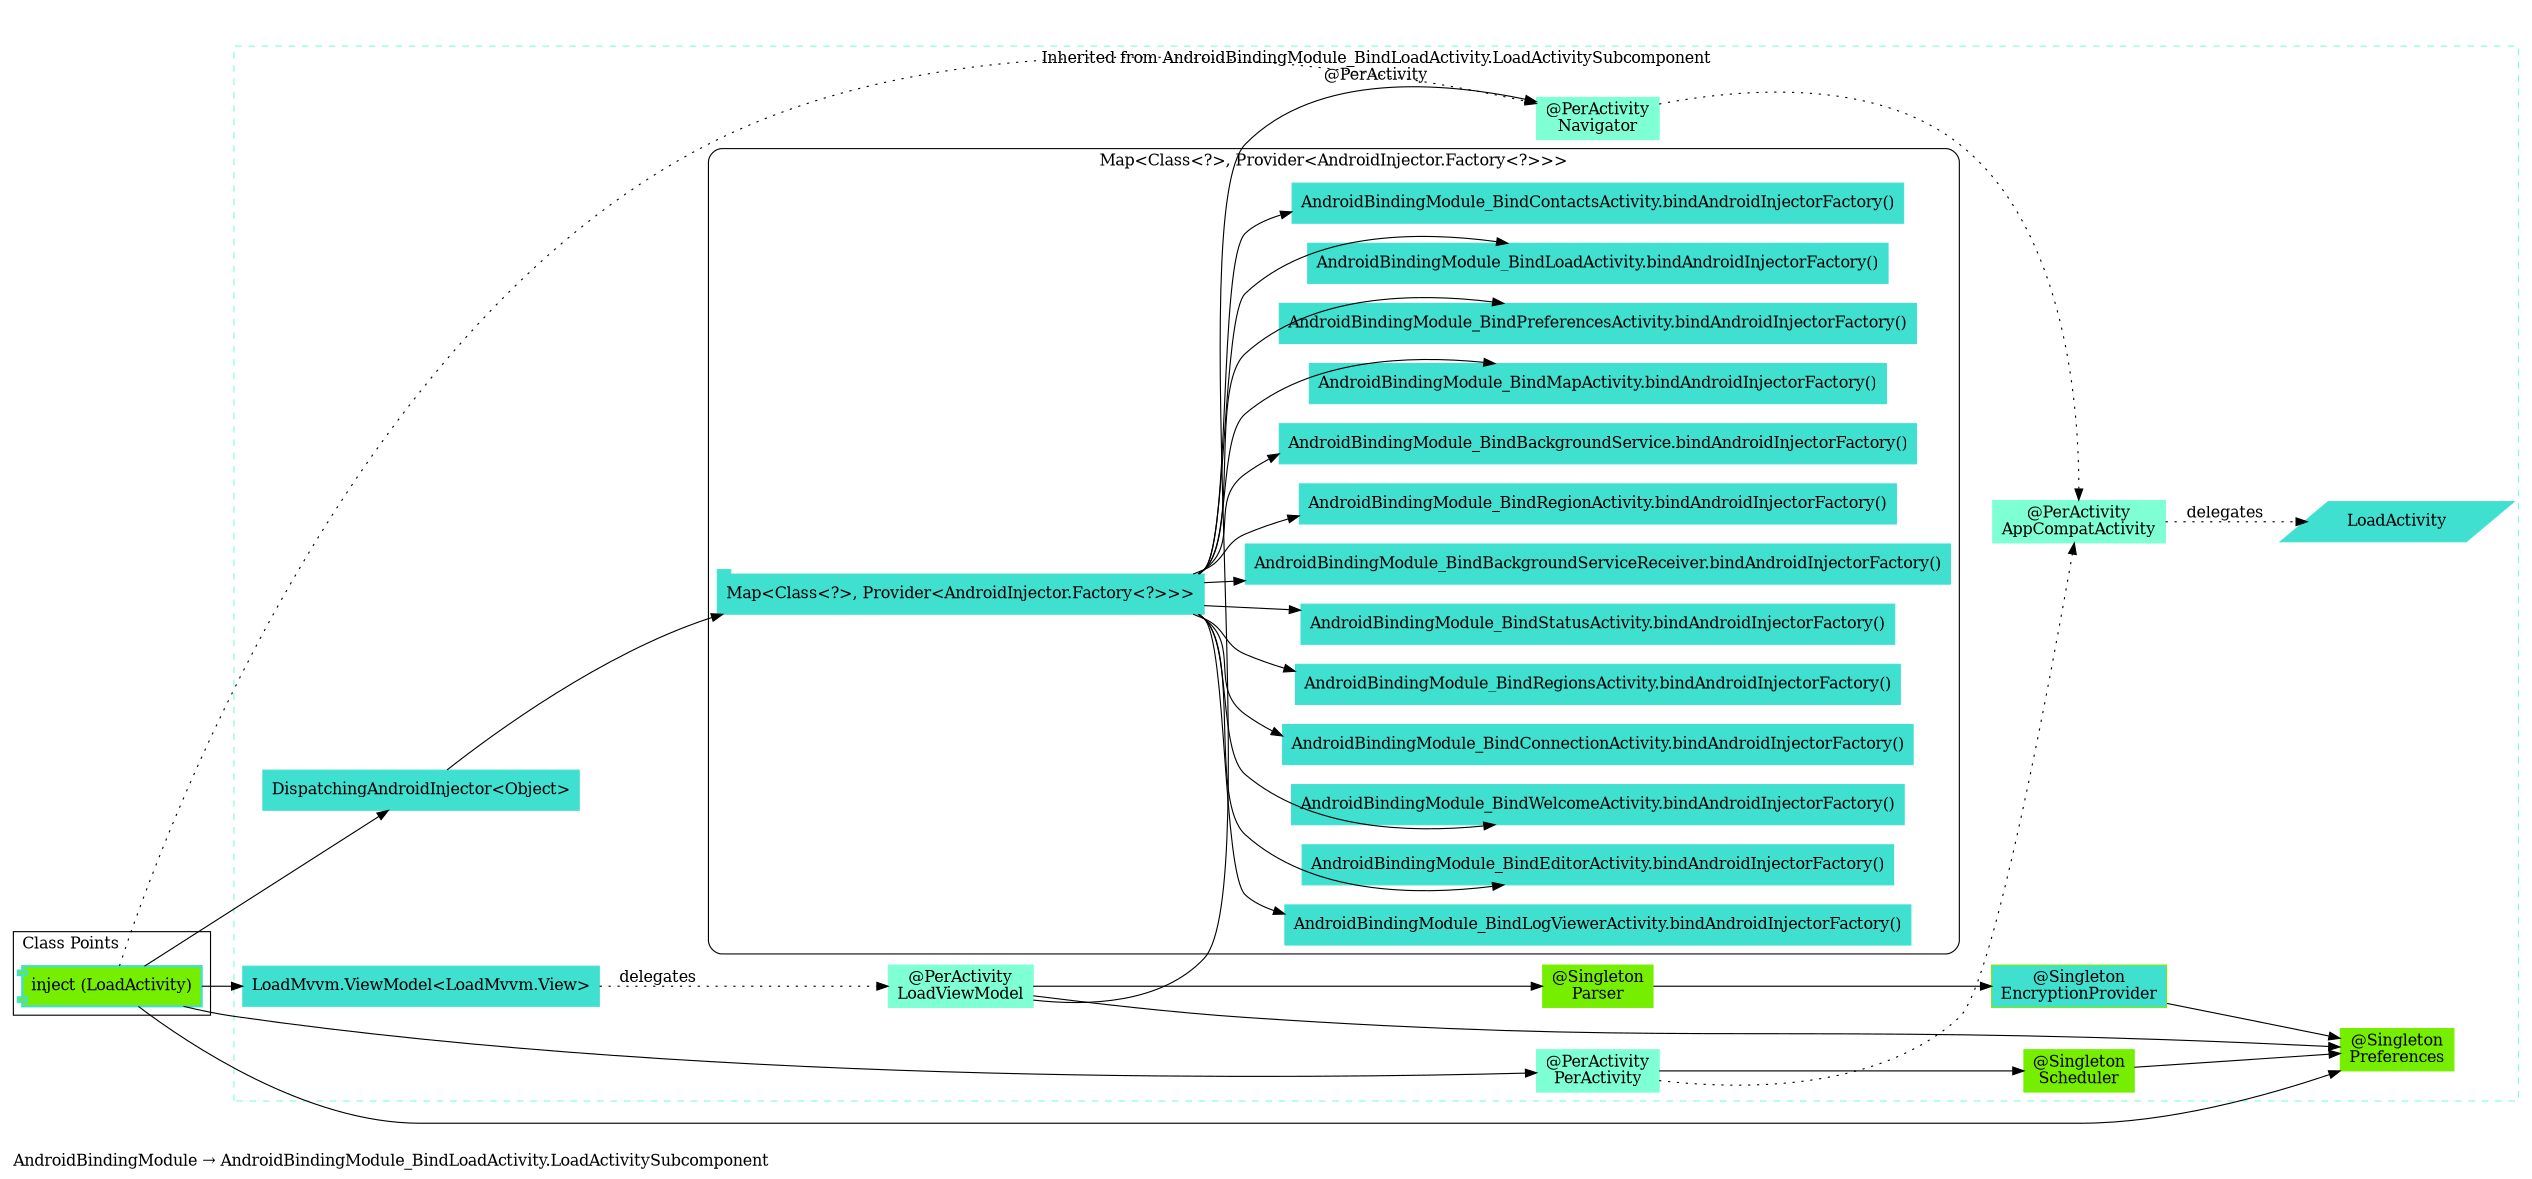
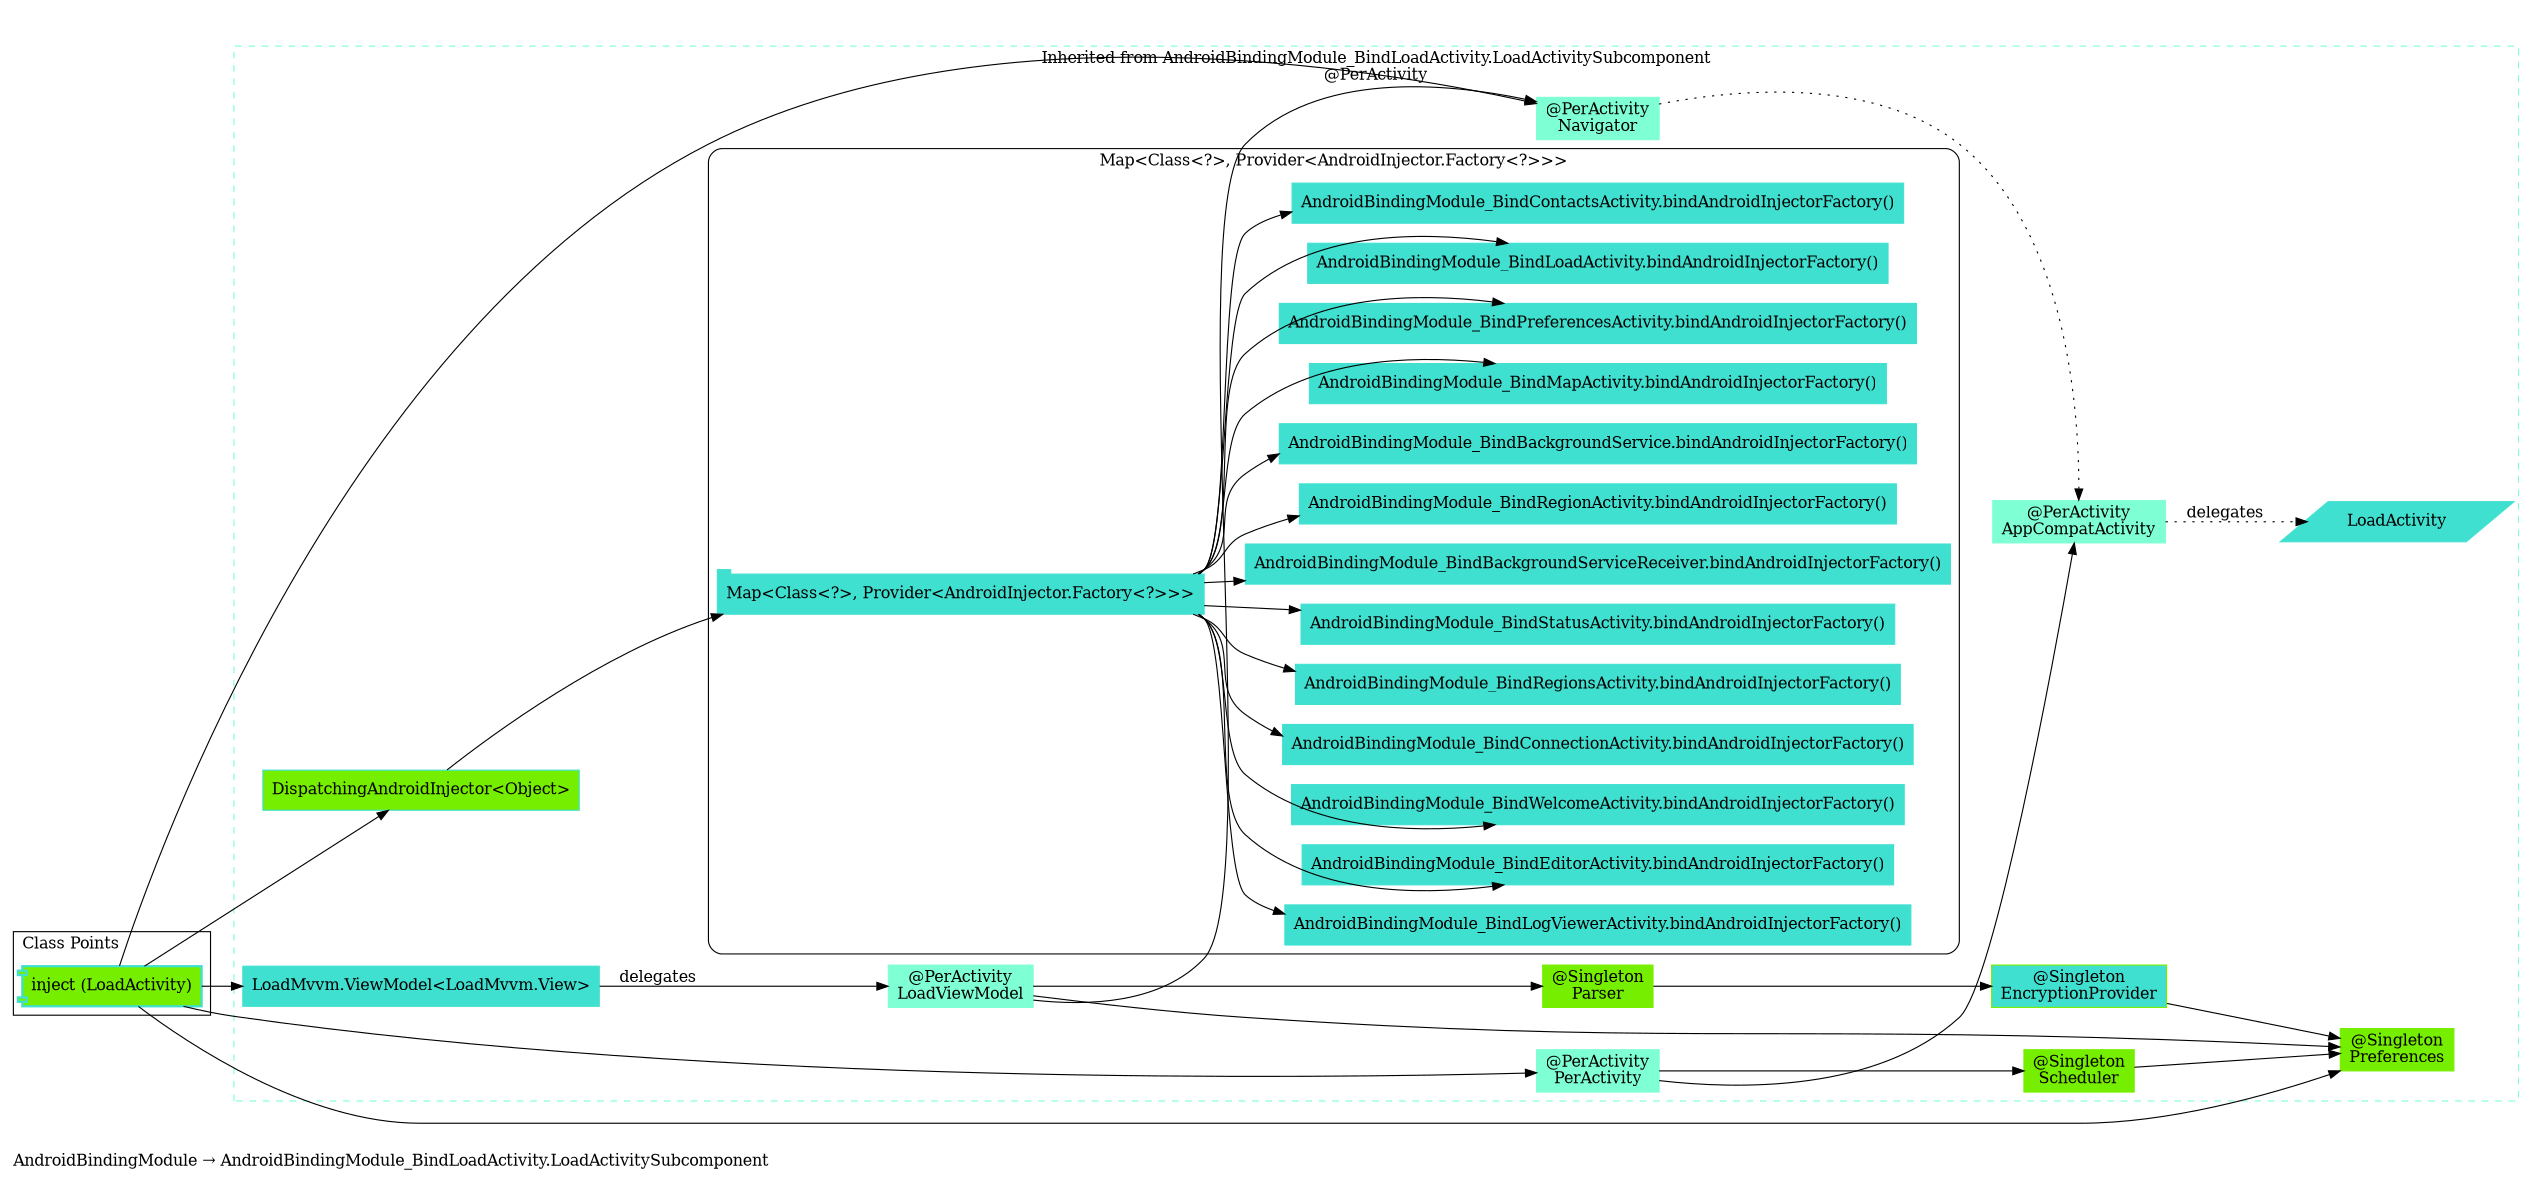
  digraph {
    compound=true
    label="AndroidBindingModule → AndroidBindingModule_BindLoadActivity.LoadActivitySubcomponent"
    labeljust=l
    rankdir=LR
    node [color=turquoise shape=rectangle style=filled]
    n1 [label="Map<Class<?>, Provider<AndroidInjector.Factory<?>>>" shape=tab]
    n2 [label="AndroidBindingModule_BindEditorActivity.bindAndroidInjectorFactory()"]
    n3 [label="AndroidBindingModule_BindWelcomeActivity.bindAndroidInjectorFactory()"]
    n4 [label="AndroidBindingModule_BindConnectionActivity.bindAndroidInjectorFactory()"]
    n5 [label="AndroidBindingModule_BindRegionsActivity.bindAndroidInjectorFactory()"]
    n6 [label="AndroidBindingModule_BindStatusActivity.bindAndroidInjectorFactory()"]
    n7 [label="AndroidBindingModule_BindBackgroundServiceReceiver.bindAndroidInjectorFactory()"]
    n8 [label="AndroidBindingModule_BindRegionActivity.bindAndroidInjectorFactory()"]
    n9 [label="AndroidBindingModule_BindBackgroundService.bindAndroidInjectorFactory()"]
    n10 [label="AndroidBindingModule_BindMapActivity.bindAndroidInjectorFactory()"]
    n11 [label="AndroidBindingModule_BindPreferencesActivity.bindAndroidInjectorFactory()"]
    n12 [label="AndroidBindingModule_BindLoadActivity.bindAndroidInjectorFactory()"]
    n13 [label="AndroidBindingModule_BindContactsActivity.bindAndroidInjectorFactory()"]
    n14 [label="AndroidBindingModule_BindLogViewerActivity.bindAndroidInjectorFactory()"]
-   n15 [label="DispatchingAndroidInjector<Object>"]
+   n15 [label="DispatchingAndroidInjector<Object>" fillcolor=chartreuse2]
    n16 [label="LoadMvvm.ViewModel<LoadMvvm.View>"]
    n17 [color=aquamarine label="@PerActivity\nPerActivity"]
    n18 [color=chartreuse2 label="@Singleton\nPreferences"]
    n19 [color=aquamarine label="@PerActivity\nNavigator"]
    n20 [color=aquamarine label="@PerActivity\nLoadViewModel"]
    n21 [color=chartreuse2 label="@Singleton\nParser"]
    n22 [color=chartreuse2 fillcolor=turquoise label="@Singleton\nEncryptionProvider"]
    n23 [color=aquamarine label="@PerActivity\nAppCompatActivity"]
    n24 [label=LoadActivity shape=parallelogram]
    n25 [color=chartreuse2 label="@Singleton\nScheduler"]
    n26 [fillcolor=chartreuse2 label="inject (LoadActivity)" penwidth=2 shape=component]
    subgraph cluster_1 {
      color=aquamarine
      label="Inherited from AndroidBindingModule_BindLoadActivity.LoadActivitySubcomponent\n@PerActivity"
      labeljust=c
      style=dashed
      n15
      n16
      n17
      n18
      n19
      n20
      n21
      n22
      n23
      n24
      n25
      subgraph cluster_2 {
        color=black
        label=<Map<Class<?>, Provider<AndroidInjector.Factory<?>>>>
        labeljust=c
        style=rounded
        n1
        n2
        n3
        n4
        n5
        n6
        n7
        n8
        n9
        n10
        n11
        n12
        n13
        n14
      }
    }
    subgraph cluster_3 {
      label="Class Points"
      n26
    }
    subgraph cluster_4 {
      label="Dependency Graph"
      subgraph cluster_5 {
        color=black
        label=<Map<Class<?>, Provider<AndroidInjector.Factory<?>>>>
        labeljust=c
        style=rounded
      }
    }
    subgraph cluster_6 {
      label=Subcomponents
      shape=folder
    }
    subgraph cluster_7 {
      label="Inherited from AndroidBindingModule"
      labeljust=c
      style=dashed
    }
    n1 -> n2
    n1 -> n3
    n1 -> n4
    n1 -> n5
    n1 -> n6
    n1 -> n7
    n1 -> n8
    n1 -> n9
    n1 -> n10
    n1 -> n11
    n1 -> n12
    n1 -> n13
    n1 -> n14
    n15 -> n1
-   n16 -> n20 [label=delegates style=dotted]
-   n17 -> n23 [style=dotted]
+   n16 -> n20 [label=delegates style=solid]
+   n17 -> n23
    n17 -> n25
    n19 -> n23 [style=dotted]
    n20 -> n18
    n20 -> n19
    n20 -> n21
    n21 -> n22
    n22 -> n18
    n23 -> n24 [label=delegates style=dotted]
    n25 -> n18
    n26 -> n15
    n26 -> n16
    n26 -> n17
    n26 -> n18
-   n26 -> n19 [style=dotted]
+   n26 -> n19
  }
